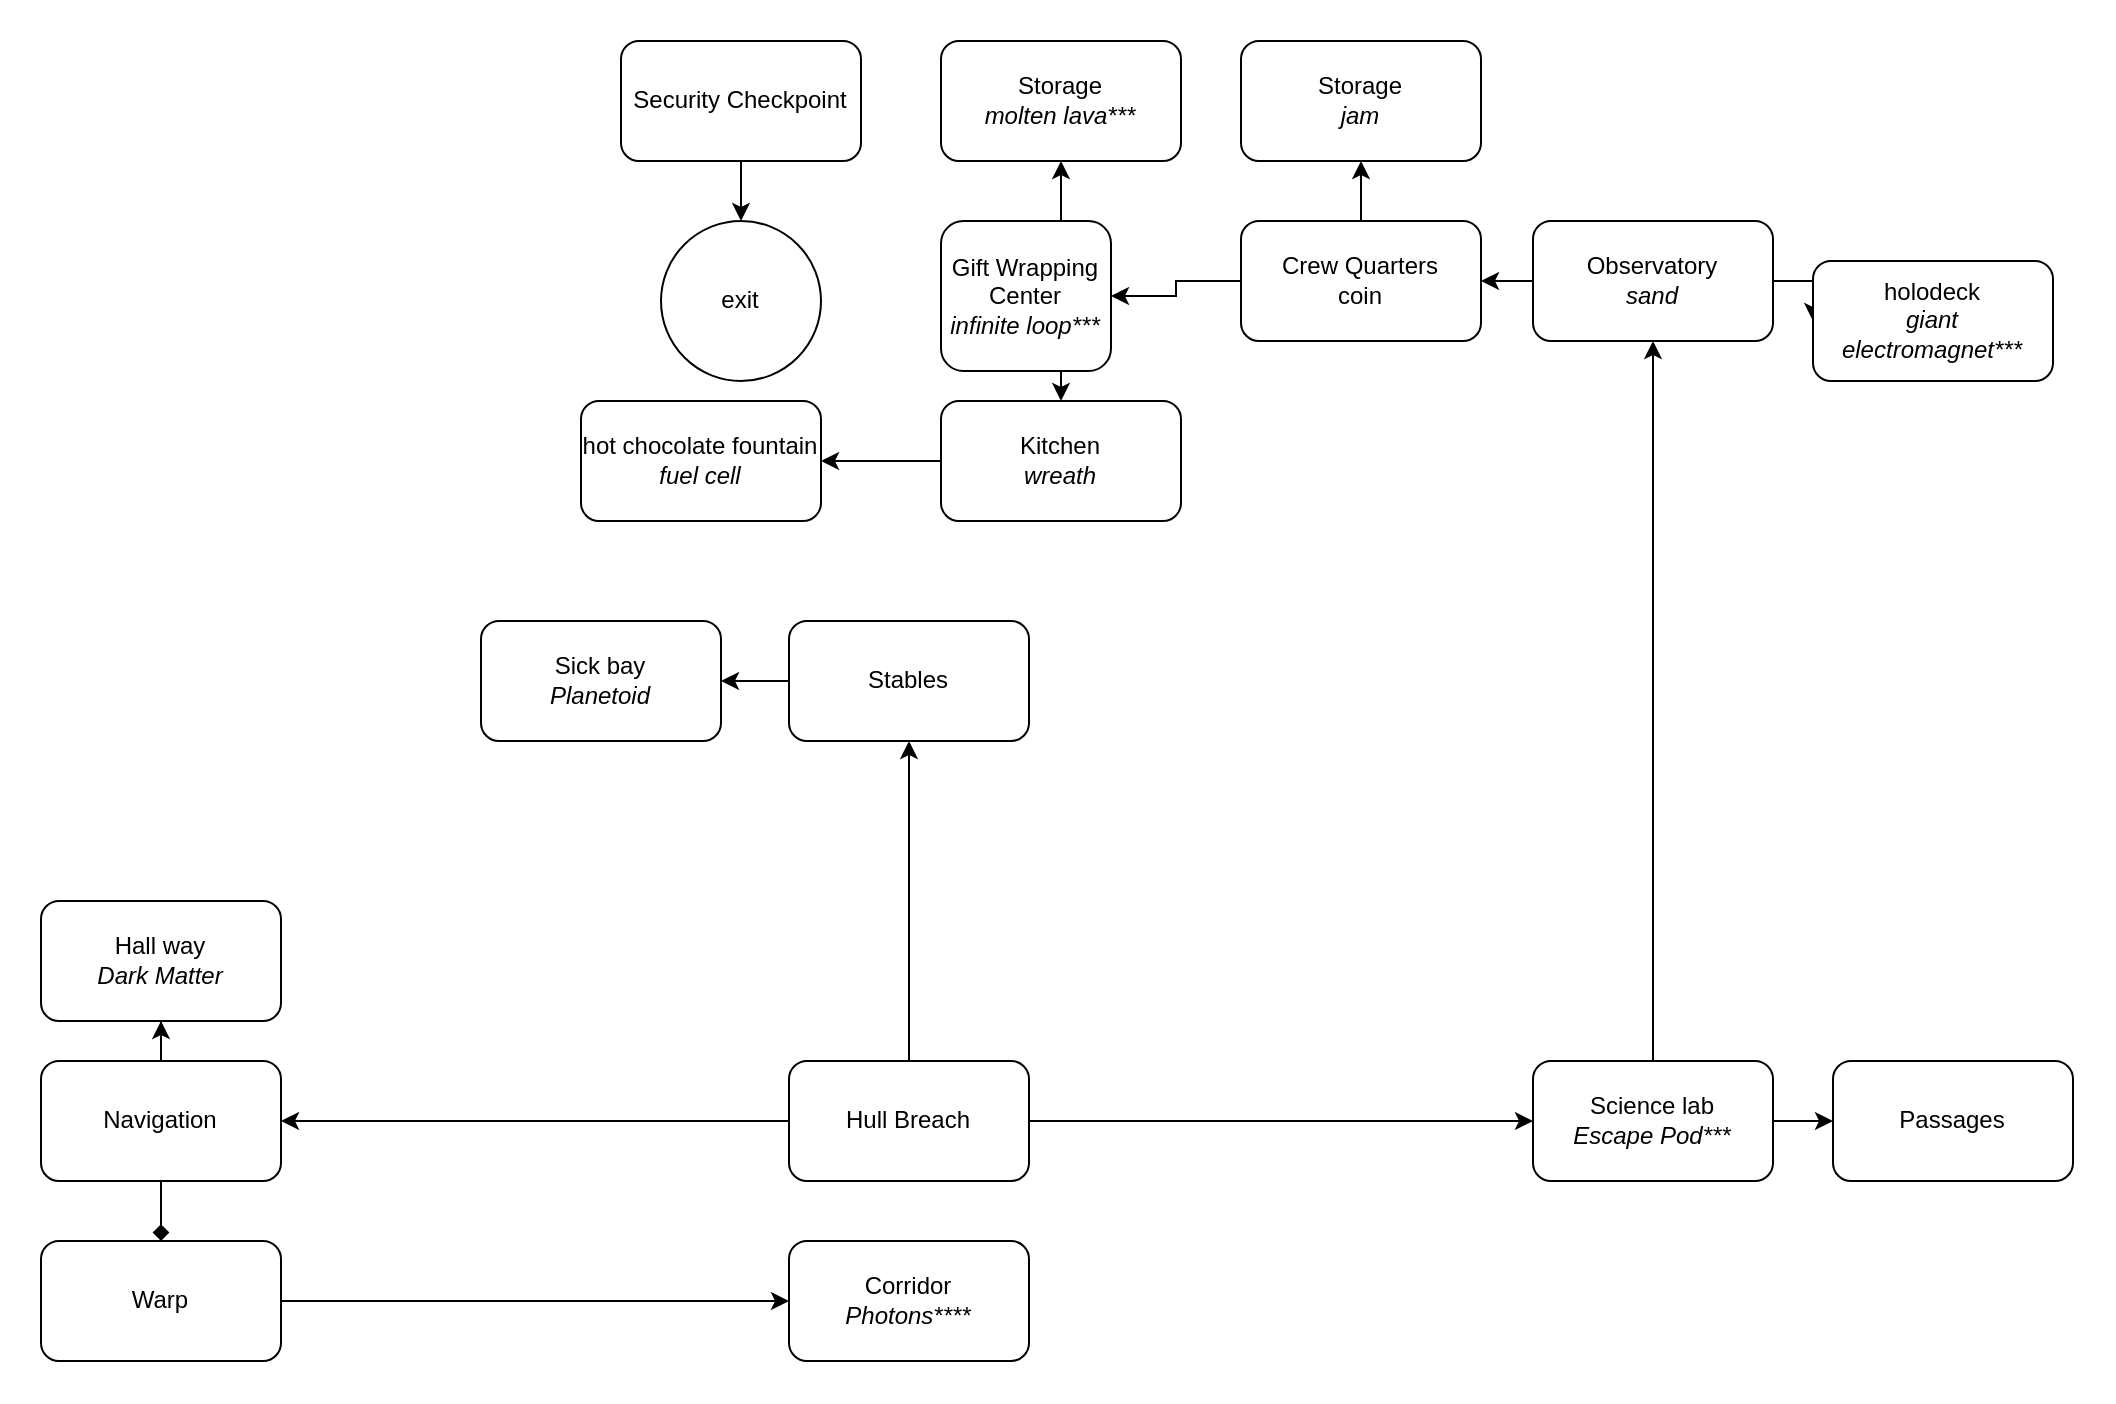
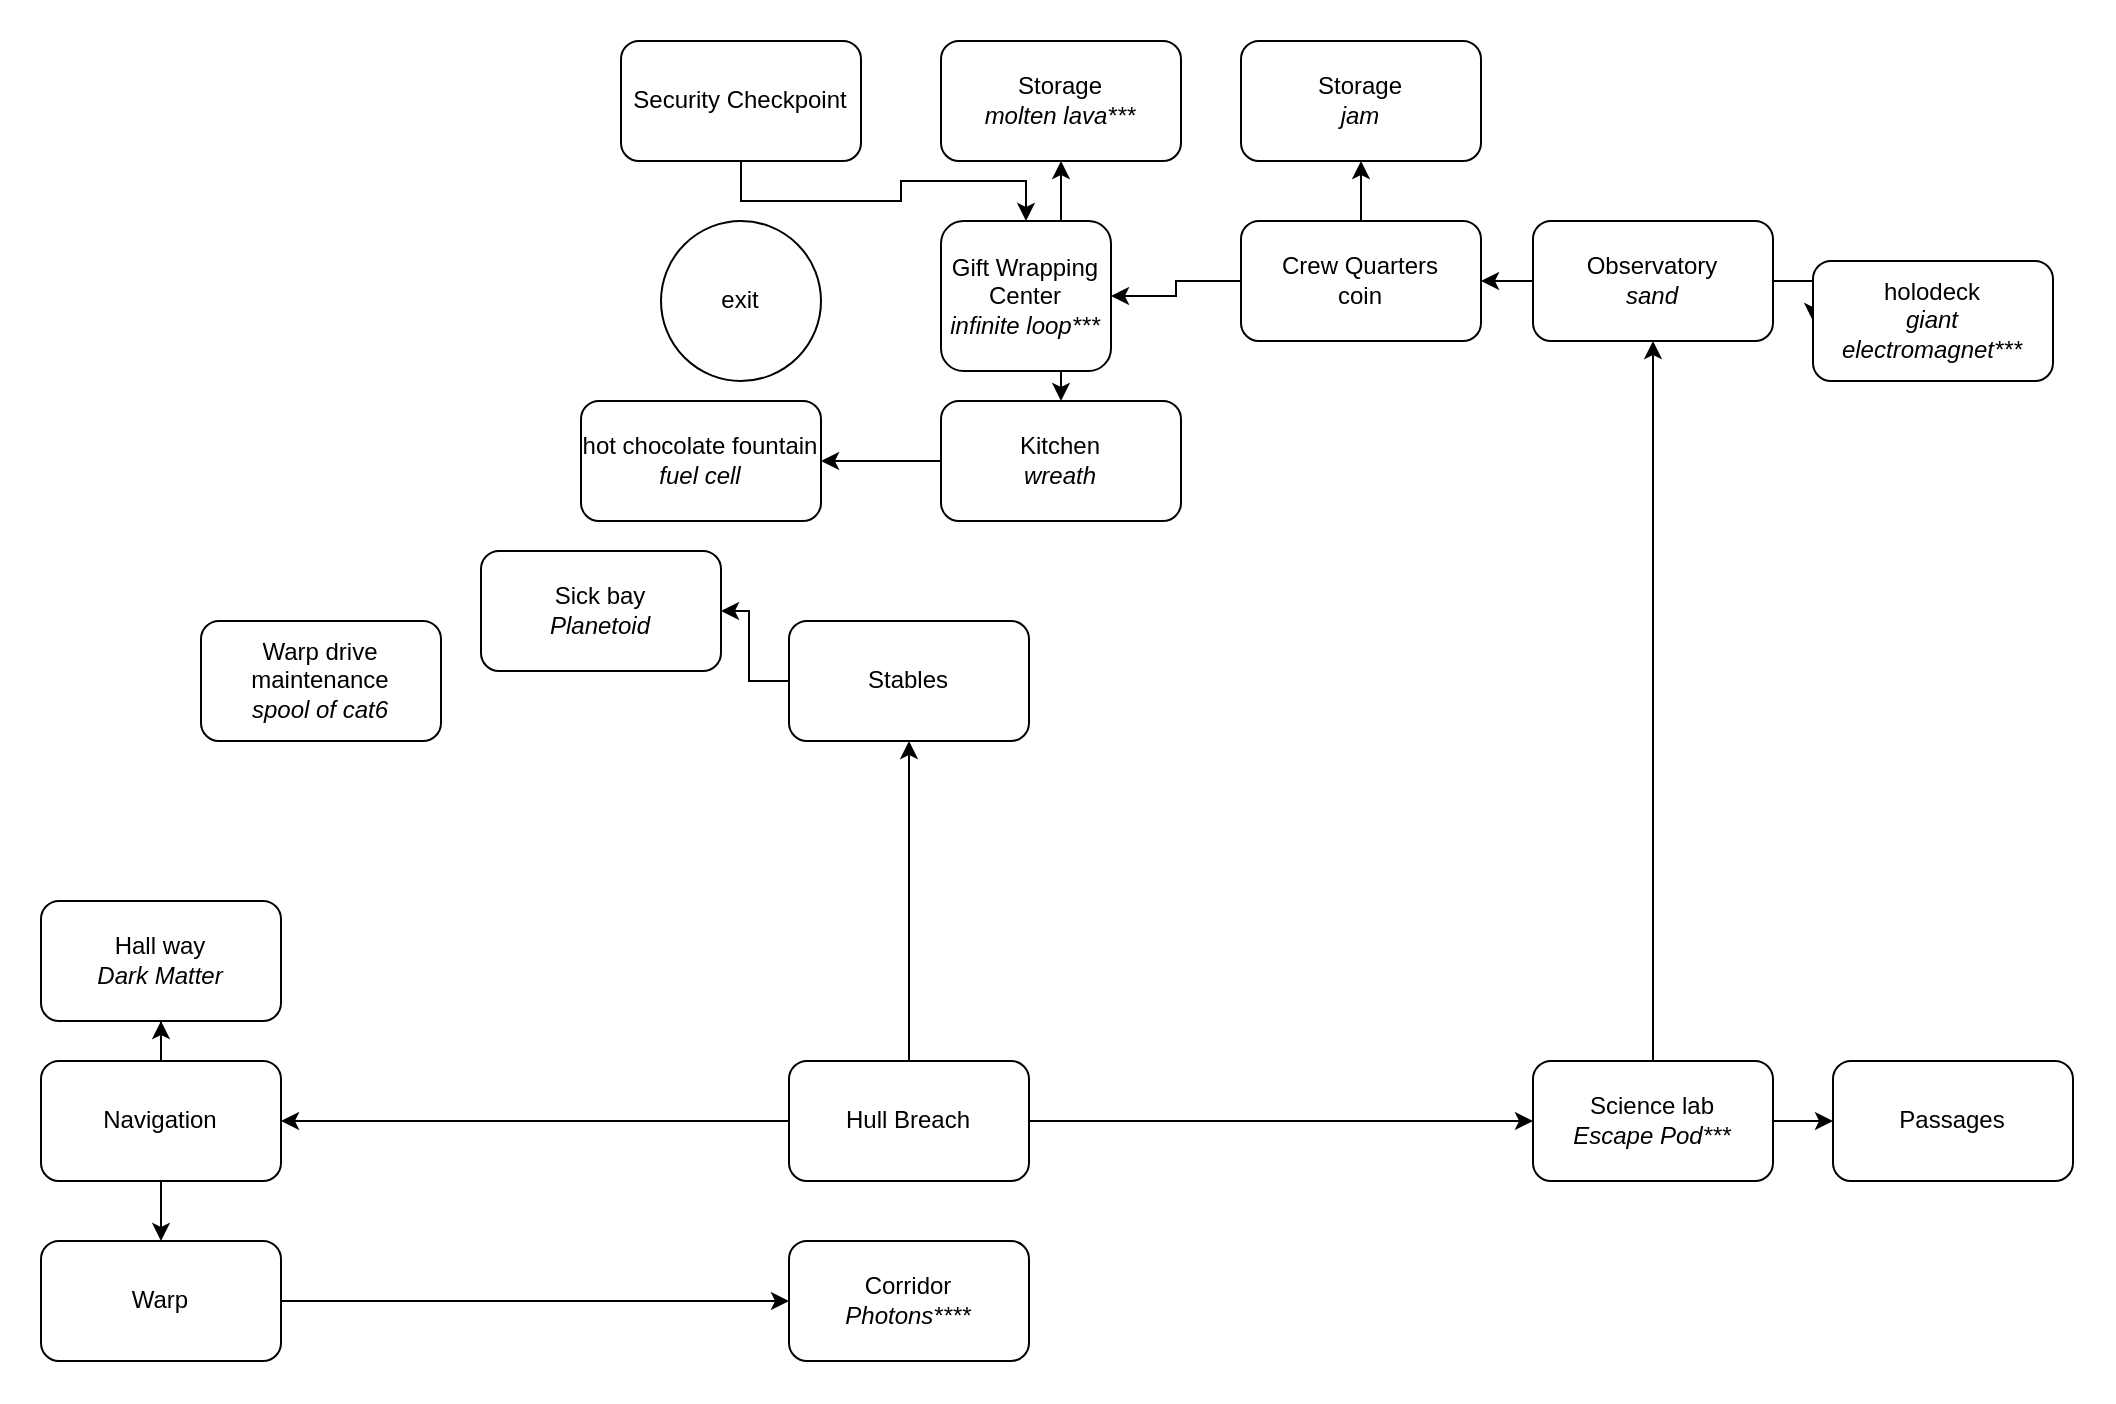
  <mxCell id="0" />
  <mxCell id="1" parent="0" />
  <mxCell id="2" style="edgeStyle=orthogonalEdgeStyle;rounded=0;orthogonalLoop=1;jettySize=auto;html=1;exitX=0.5;exitY=0;exitDx=0;exitDy=0;" edge="1" parent="1" source="5" target="7"><mxGeometry relative="1" as="geometry"><mxPoint x="454" y="330" as="targetPoint" /></mxGeometry></mxCell>
  <mxCell id="3" value="" style="edgeStyle=orthogonalEdgeStyle;rounded=0;orthogonalLoop=1;jettySize=auto;html=1;exitX=1;exitY=0.5;exitDx=0;exitDy=0;" edge="1" parent="1" source="5" target="11"><mxGeometry relative="1" as="geometry"><mxPoint x="740" y="560" as="sourcePoint" /></mxGeometry></mxCell>
  <mxCell id="4" value="" style="edgeStyle=orthogonalEdgeStyle;rounded=0;orthogonalLoop=1;jettySize=auto;html=1;exitX=0;exitY=0.5;exitDx=0;exitDy=0;" edge="1" parent="1" source="5" target="16"><mxGeometry relative="1" as="geometry"><mxPoint x="164" y="560" as="sourcePoint" /></mxGeometry></mxCell>
  <mxCell id="5" value="Hull Breach" style="rounded=1;whiteSpace=wrap;html=1;" vertex="1" parent="1"><mxGeometry x="394" y="530" width="120" height="60" as="geometry" /></mxCell>
  <mxCell id="6" value="" style="edgeStyle=orthogonalEdgeStyle;rounded=0;orthogonalLoop=1;jettySize=auto;html=1;" edge="1" parent="1" source="7" target="12"><mxGeometry relative="1" as="geometry"><mxPoint x="370" y="340" as="targetPoint" /></mxGeometry></mxCell>
  <mxCell id="7" value="Stables" style="rounded=1;whiteSpace=wrap;html=1;" vertex="1" parent="1"><mxGeometry x="394" y="310" width="120" height="60" as="geometry" /></mxCell>
  <mxCell id="8" value="Hall way&lt;br&gt;&lt;i&gt;Dark Matter&lt;/i&gt;" style="rounded=1;whiteSpace=wrap;html=1;" vertex="1" parent="1"><mxGeometry x="20" y="450" width="120" height="60" as="geometry" /></mxCell>
  <mxCell id="9" style="edgeStyle=orthogonalEdgeStyle;rounded=0;orthogonalLoop=1;jettySize=auto;html=1;exitX=0.5;exitY=0;exitDx=0;exitDy=0;entryX=0.5;entryY=1;entryDx=0;entryDy=0;" edge="1" parent="1" source="11" target="22"><mxGeometry relative="1" as="geometry"><mxPoint x="826" y="420" as="targetPoint" /></mxGeometry></mxCell>
  <mxCell id="10" style="edgeStyle=orthogonalEdgeStyle;rounded=0;orthogonalLoop=1;jettySize=auto;html=1;exitX=1;exitY=0.5;exitDx=0;exitDy=0;" edge="1" parent="1" source="11" target="23"><mxGeometry relative="1" as="geometry" /></mxCell>
  <mxCell id="11" value="Science lab&lt;br&gt;&lt;i&gt;Escape Pod***&lt;/i&gt;" style="rounded=1;whiteSpace=wrap;html=1;" vertex="1" parent="1"><mxGeometry x="766" y="530" width="120" height="60" as="geometry" /></mxCell>
- <mxCell id="12" value="Sick bay&lt;br&gt;&lt;i&gt;Planetoid&lt;/i&gt;" style="rounded=1;whiteSpace=wrap;html=1;" vertex="1" parent="1"><mxGeometry x="240" y="310" width="120" height="60" as="geometry" /></mxCell>
+ <mxCell id="12" value="Sick bay&lt;br&gt;&lt;i&gt;Planetoid&lt;/i&gt;" style="rounded=1;whiteSpace=wrap;html=1;" vertex="1" parent="1"><mxGeometry x="240" y="275" width="120" height="60" as="geometry" /></mxCell>
+ <mxCell id="13" value="Warp drive maintenance&lt;br&gt;&lt;i&gt;spool of cat6&lt;/i&gt;" style="rounded=1;whiteSpace=wrap;html=1;" vertex="1" parent="1"><mxGeometry x="100" y="310" width="120" height="60" as="geometry" /></mxCell>
  <mxCell id="14" value="" style="edgeStyle=orthogonalEdgeStyle;rounded=0;orthogonalLoop=1;jettySize=auto;html=1;" edge="1" parent="1" source="16" target="8"><mxGeometry relative="1" as="geometry" /></mxCell>
- <mxCell id="15" style="edgeStyle=orthogonalEdgeStyle;rounded=0;orthogonalLoop=1;jettySize=auto;html=1;exitX=0.5;exitY=1;exitDx=0;exitDy=0;entryX=0.5;entryY=0;entryDx=0;entryDy=0;endArrow=diamond;" edge="1" parent="1" source="16" target="18"><mxGeometry relative="1" as="geometry" /></mxCell>
+ <mxCell id="15" style="edgeStyle=orthogonalEdgeStyle;rounded=0;orthogonalLoop=1;jettySize=auto;html=1;exitX=0.5;exitY=1;exitDx=0;exitDy=0;entryX=0.5;entryY=0;entryDx=0;entryDy=0;" edge="1" parent="1" source="16" target="18"><mxGeometry relative="1" as="geometry" /></mxCell>
  <mxCell id="16" value="Navigation" style="rounded=1;whiteSpace=wrap;html=1;" vertex="1" parent="1"><mxGeometry x="20" y="530" width="120" height="60" as="geometry" /></mxCell>
  <mxCell id="17" style="edgeStyle=orthogonalEdgeStyle;rounded=0;orthogonalLoop=1;jettySize=auto;html=1;exitX=1;exitY=0.5;exitDx=0;exitDy=0;entryX=0;entryY=0.5;entryDx=0;entryDy=0;" edge="1" parent="1" source="18" target="19"><mxGeometry relative="1" as="geometry"><mxPoint x="164" y="650" as="targetPoint" /></mxGeometry></mxCell>
  <mxCell id="18" value="Warp" style="rounded=1;whiteSpace=wrap;html=1;" vertex="1" parent="1"><mxGeometry x="20" y="620" width="120" height="60" as="geometry" /></mxCell>
  <mxCell id="19" value="Corridor&lt;div&gt;&lt;i&gt;Photons****&lt;/i&gt;&lt;/div&gt;" style="rounded=1;whiteSpace=wrap;html=1;" vertex="1" parent="1"><mxGeometry x="394" y="620" width="120" height="60" as="geometry" /></mxCell>
  <mxCell id="20" value="" style="edgeStyle=orthogonalEdgeStyle;rounded=0;orthogonalLoop=1;jettySize=auto;html=1;" edge="1" parent="1" source="22" target="26"><mxGeometry relative="1" as="geometry" /></mxCell>
  <mxCell id="21" style="edgeStyle=orthogonalEdgeStyle;rounded=0;orthogonalLoop=1;jettySize=auto;html=1;exitX=1;exitY=0.5;exitDx=0;exitDy=0;" edge="1" parent="1" source="22" target="27"><mxGeometry relative="1" as="geometry" /></mxCell>
  <mxCell id="22" value="Observatory&lt;div&gt;&lt;i&gt;sand&lt;/i&gt;&lt;/div&gt;" style="rounded=1;whiteSpace=wrap;html=1;" vertex="1" parent="1"><mxGeometry x="766" y="110" width="120" height="60" as="geometry" /></mxCell>
  <mxCell id="23" value="Passages" style="rounded=1;whiteSpace=wrap;html=1;" vertex="1" parent="1"><mxGeometry x="916" y="530" width="120" height="60" as="geometry" /></mxCell>
  <mxCell id="24" style="edgeStyle=orthogonalEdgeStyle;rounded=0;orthogonalLoop=1;jettySize=auto;html=1;exitX=0;exitY=0.5;exitDx=0;exitDy=0;" edge="1" parent="1" source="26" target="30"><mxGeometry relative="1" as="geometry" /></mxCell>
  <mxCell id="25" style="edgeStyle=orthogonalEdgeStyle;rounded=0;orthogonalLoop=1;jettySize=auto;html=1;exitX=0.5;exitY=0;exitDx=0;exitDy=0;entryX=0.5;entryY=1;entryDx=0;entryDy=0;" edge="1" parent="1" source="26" target="38"><mxGeometry relative="1" as="geometry" /></mxCell>
  <mxCell id="26" value="Crew Quarters&lt;br&gt;coin" style="rounded=1;whiteSpace=wrap;html=1;" vertex="1" parent="1"><mxGeometry x="620" y="110" width="120" height="60" as="geometry" /></mxCell>
  <mxCell id="27" value="holodeck&lt;div&gt;&lt;i&gt;giant electromagnet***&lt;/i&gt;&lt;/div&gt;" style="rounded=1;whiteSpace=wrap;html=1;" vertex="1" parent="1"><mxGeometry x="906" y="130" width="120" height="60" as="geometry" /></mxCell>
  <mxCell id="28" style="edgeStyle=orthogonalEdgeStyle;rounded=0;orthogonalLoop=1;jettySize=auto;html=1;exitX=0.5;exitY=0;exitDx=0;exitDy=0;entryX=0.5;entryY=1;entryDx=0;entryDy=0;" edge="1" parent="1" source="30" target="31"><mxGeometry relative="1" as="geometry" /></mxCell>
  <mxCell id="29" style="edgeStyle=orthogonalEdgeStyle;rounded=0;orthogonalLoop=1;jettySize=auto;html=1;exitX=0.5;exitY=1;exitDx=0;exitDy=0;entryX=0.5;entryY=0;entryDx=0;entryDy=0;" edge="1" parent="1" source="30" target="33"><mxGeometry relative="1" as="geometry" /></mxCell>
  <mxCell id="30" value="Gift Wrapping Center&lt;br&gt;&lt;i&gt;infinite loop***&lt;/i&gt;" style="rounded=1;whiteSpace=wrap;html=1;" vertex="1" parent="1"><mxGeometry x="470" y="110" width="85" height="75" as="geometry" /></mxCell>
  <mxCell id="31" value="Storage&lt;br&gt;&lt;i&gt;molten lava***&lt;/i&gt;" style="rounded=1;whiteSpace=wrap;html=1;" vertex="1" parent="1"><mxGeometry x="470" y="20" width="120" height="60" as="geometry" /></mxCell>
  <mxCell id="32" style="edgeStyle=orthogonalEdgeStyle;rounded=0;orthogonalLoop=1;jettySize=auto;html=1;exitX=0;exitY=0.5;exitDx=0;exitDy=0;" edge="1" parent="1" source="33" target="37"><mxGeometry relative="1" as="geometry" /></mxCell>
  <mxCell id="33" value="Kitchen&lt;div&gt;&lt;i&gt;wreath&lt;/i&gt;&lt;/div&gt;" style="rounded=1;whiteSpace=wrap;html=1;" vertex="1" parent="1"><mxGeometry x="470" y="200" width="120" height="60" as="geometry" /></mxCell>
- <mxCell id="34" style="edgeStyle=orthogonalEdgeStyle;rounded=0;orthogonalLoop=1;jettySize=auto;html=1;exitX=0.5;exitY=1;exitDx=0;exitDy=0;entryX=0.5;entryY=0;entryDx=0;entryDy=0;" edge="1" parent="1" source="35" target="36"><mxGeometry relative="1" as="geometry" /></mxCell>
+ <mxCell id="34" style="edgeStyle=orthogonalEdgeStyle;rounded=0;orthogonalLoop=1;jettySize=auto;html=1;exitX=0.5;exitY=1;exitDx=0;exitDy=0;" edge="1" parent="1" source="35" target="30"><mxGeometry relative="1" as="geometry" /></mxCell>
  <mxCell id="35" value="Security Checkpoint" style="rounded=1;whiteSpace=wrap;html=1;" vertex="1" parent="1"><mxGeometry x="310" y="20" width="120" height="60" as="geometry" /></mxCell>
  <mxCell id="36" value="exit" style="ellipse;whiteSpace=wrap;html=1;aspect=fixed;" vertex="1" parent="1"><mxGeometry x="330" y="110" width="80" height="80" as="geometry" /></mxCell>
  <mxCell id="37" value="hot chocolate fountain&lt;br&gt;&lt;i&gt;fuel cell&lt;/i&gt;" style="rounded=1;whiteSpace=wrap;html=1;" vertex="1" parent="1"><mxGeometry x="290" y="200" width="120" height="60" as="geometry" /></mxCell>
  <mxCell id="38" value="Storage&lt;br&gt;&lt;i&gt;jam&lt;/i&gt;" style="rounded=1;whiteSpace=wrap;html=1;" vertex="1" parent="1"><mxGeometry x="620" y="20" width="120" height="60" as="geometry" /></mxCell>
